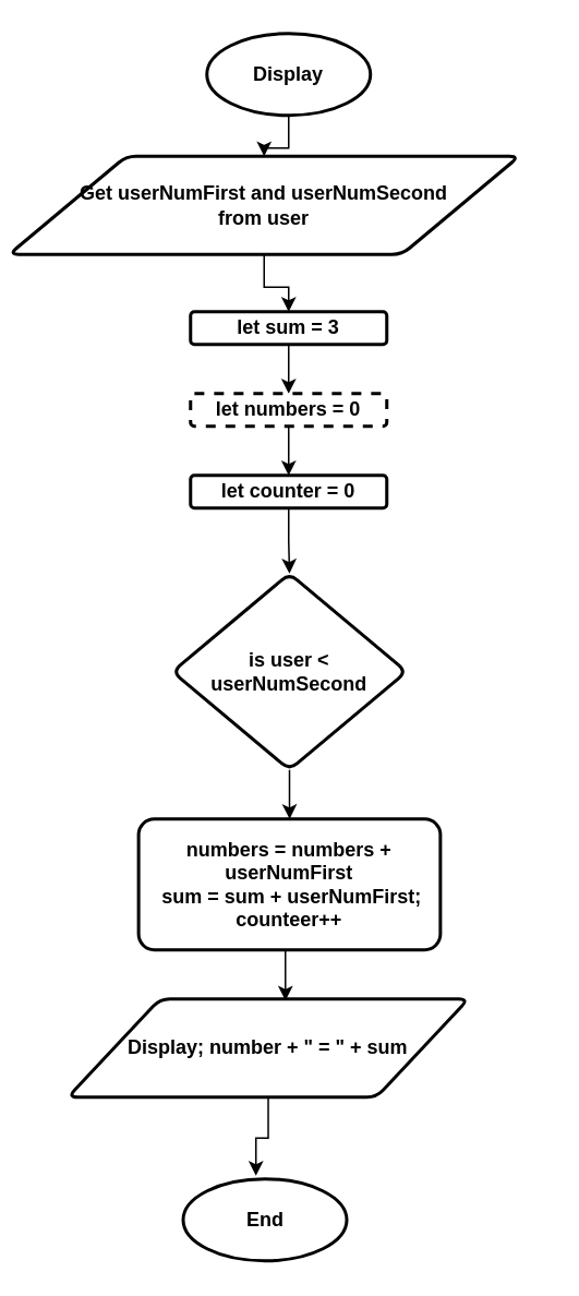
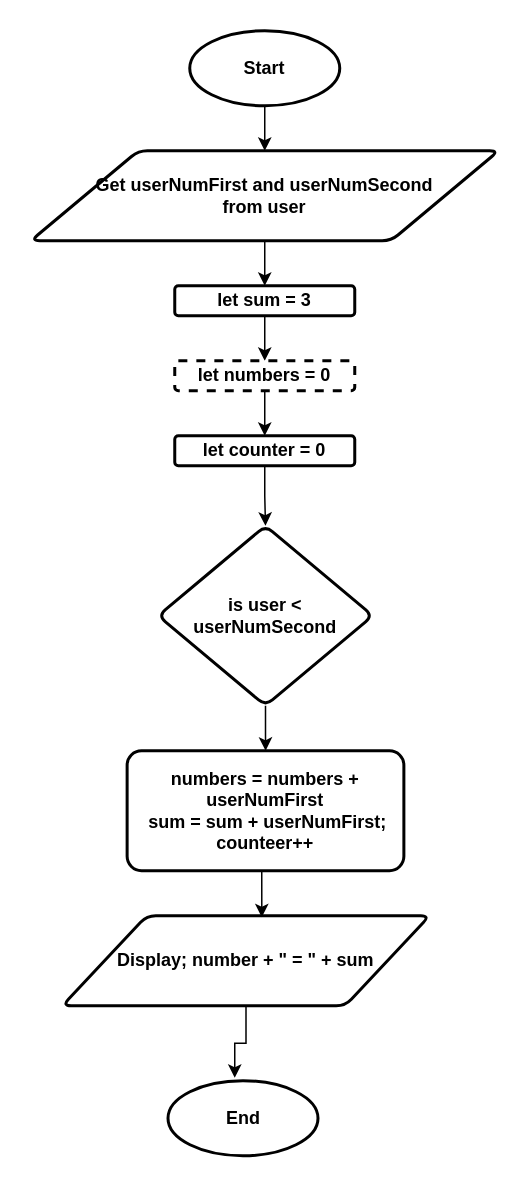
  <mxCell id="0" />
  <mxCell id="1" parent="0" />
  <mxCell id="2" style="edgeStyle=orthogonalEdgeStyle;rounded=0;orthogonalLoop=1;jettySize=auto;html=1;exitX=0.5;exitY=1;exitDx=0;exitDy=0;exitPerimeter=0;" edge="1" parent="1" source="3" target="5"><mxGeometry relative="1" as="geometry" /></mxCell>
- <mxCell id="3" value="&lt;b&gt;Display&lt;/b&gt;" style="strokeWidth=2;html=1;shape=mxgraph.flowchart.start_1;whiteSpace=wrap;" vertex="1" parent="1"><mxGeometry x="126" y="20" width="100" height="50" as="geometry" /></mxCell>
+ <mxCell id="3" value="&lt;b&gt;Start&lt;/b&gt;" style="strokeWidth=2;html=1;shape=mxgraph.flowchart.start_1;whiteSpace=wrap;" vertex="1" parent="1"><mxGeometry x="126" y="20" width="100" height="50" as="geometry" /></mxCell>
  <mxCell id="4" value="" style="edgeStyle=orthogonalEdgeStyle;rounded=0;orthogonalLoop=1;jettySize=auto;html=1;" edge="1" parent="1" source="5" target="7"><mxGeometry relative="1" as="geometry" /></mxCell>
- <mxCell id="5" value="&lt;b&gt;Get userNumFirst and userNumSecond&lt;/b&gt;&lt;div&gt;&lt;b&gt;from user&lt;/b&gt;&lt;/div&gt;" style="shape=parallelogram;html=1;strokeWidth=2;perimeter=parallelogramPerimeter;whiteSpace=wrap;rounded=1;arcSize=12;size=0.23;" vertex="1" parent="1"><mxGeometry x="5" y="95" width="312" height="60" as="geometry" /></mxCell>
+ <mxCell id="5" value="&lt;b&gt;Get userNumFirst and userNumSecond&lt;/b&gt;&lt;div&gt;&lt;b&gt;from user&lt;/b&gt;&lt;/div&gt;" style="shape=parallelogram;html=1;strokeWidth=2;perimeter=parallelogramPerimeter;whiteSpace=wrap;rounded=1;arcSize=12;size=0.23;" vertex="1" parent="1"><mxGeometry x="20" y="100" width="312" height="60" as="geometry" /></mxCell>
  <mxCell id="6" value="" style="edgeStyle=orthogonalEdgeStyle;rounded=0;orthogonalLoop=1;jettySize=auto;html=1;" edge="1" parent="1" source="7" target="9"><mxGeometry relative="1" as="geometry" /></mxCell>
  <mxCell id="7" value="&lt;b&gt;let sum = 3&lt;/b&gt;" style="whiteSpace=wrap;html=1;strokeWidth=2;rounded=1;arcSize=12;" vertex="1" parent="1"><mxGeometry x="116" y="190" width="120" height="20" as="geometry" /></mxCell>
  <mxCell id="8" value="" style="edgeStyle=orthogonalEdgeStyle;rounded=0;orthogonalLoop=1;jettySize=auto;html=1;" edge="1" parent="1" source="9" target="12"><mxGeometry relative="1" as="geometry" /></mxCell>
  <mxCell id="9" value="&lt;b&gt;let numbers = 0&lt;/b&gt;" style="whiteSpace=wrap;html=1;strokeWidth=2;rounded=1;arcSize=12;dashed=1;" vertex="1" parent="1"><mxGeometry x="116" y="240" width="120" height="20" as="geometry" /></mxCell>
  <mxCell id="10" style="edgeStyle=orthogonalEdgeStyle;rounded=0;orthogonalLoop=1;jettySize=auto;html=1;exitX=0.5;exitY=1;exitDx=0;exitDy=0;" edge="1" parent="1" source="7" target="7"><mxGeometry relative="1" as="geometry" /></mxCell>
  <mxCell id="11" value="" style="edgeStyle=orthogonalEdgeStyle;rounded=0;orthogonalLoop=1;jettySize=auto;html=1;" edge="1" parent="1" source="12" target="14"><mxGeometry relative="1" as="geometry" /></mxCell>
  <mxCell id="12" value="&lt;b&gt;let counter = 0&lt;/b&gt;" style="whiteSpace=wrap;html=1;strokeWidth=2;rounded=1;arcSize=12;" vertex="1" parent="1"><mxGeometry x="116" y="290" width="120" height="20" as="geometry" /></mxCell>
  <mxCell id="13" value="" style="edgeStyle=orthogonalEdgeStyle;rounded=0;orthogonalLoop=1;jettySize=auto;html=1;" edge="1" parent="1" source="14" target="15"><mxGeometry relative="1" as="geometry" /></mxCell>
  <mxCell id="14" value="&lt;b&gt;is user &amp;lt; userNumSecond&lt;/b&gt;" style="rhombus;whiteSpace=wrap;html=1;strokeWidth=2;rounded=1;arcSize=12;" vertex="1" parent="1"><mxGeometry x="105" y="350" width="143" height="120" as="geometry" /></mxCell>
  <mxCell id="15" value="&lt;b&gt;numbers = numbers + userNumFirst&lt;/b&gt;&lt;div&gt;&lt;b&gt;&amp;nbsp;sum = sum + userNumFirst; counteer++&lt;/b&gt;&lt;/div&gt;" style="whiteSpace=wrap;html=1;strokeWidth=2;rounded=1;arcSize=12;" vertex="1" parent="1"><mxGeometry x="84.25" y="500" width="184.5" height="80" as="geometry" /></mxCell>
  <mxCell id="16" value="&lt;b&gt;Display; number + &quot; = &quot; + sum&lt;/b&gt;" style="shape=parallelogram;html=1;strokeWidth=2;perimeter=parallelogramPerimeter;whiteSpace=wrap;rounded=1;arcSize=12;size=0.23;" vertex="1" parent="1"><mxGeometry x="41" y="610" width="245" height="60" as="geometry" /></mxCell>
  <mxCell id="17" style="edgeStyle=orthogonalEdgeStyle;rounded=0;orthogonalLoop=1;jettySize=auto;html=1;exitX=0.5;exitY=1;exitDx=0;exitDy=0;entryX=0.543;entryY=0.017;entryDx=0;entryDy=0;entryPerimeter=0;" edge="1" parent="1" source="15" target="16"><mxGeometry relative="1" as="geometry" /></mxCell>
  <mxCell id="18" value="&lt;b&gt;End&lt;/b&gt;" style="strokeWidth=2;html=1;shape=mxgraph.flowchart.start_1;whiteSpace=wrap;" vertex="1" parent="1"><mxGeometry x="111.5" y="720" width="100" height="50" as="geometry" /></mxCell>
  <mxCell id="19" style="edgeStyle=orthogonalEdgeStyle;rounded=0;orthogonalLoop=1;jettySize=auto;html=1;exitX=0.5;exitY=1;exitDx=0;exitDy=0;entryX=0.445;entryY=-0.04;entryDx=0;entryDy=0;entryPerimeter=0;" edge="1" parent="1" source="16" target="18"><mxGeometry relative="1" as="geometry" /></mxCell>
